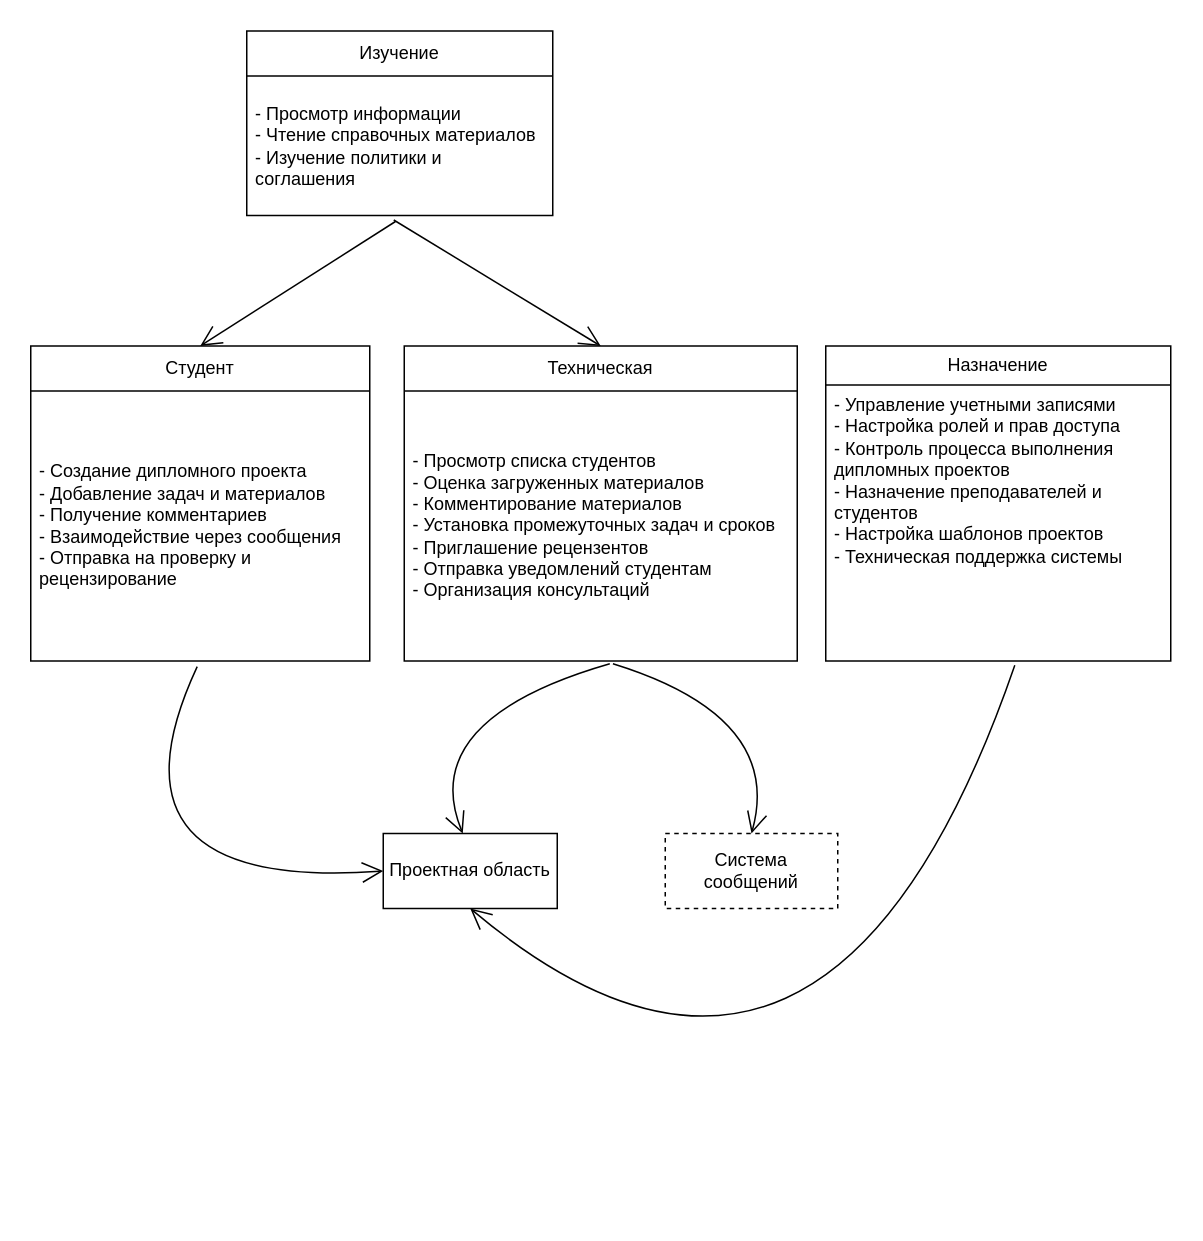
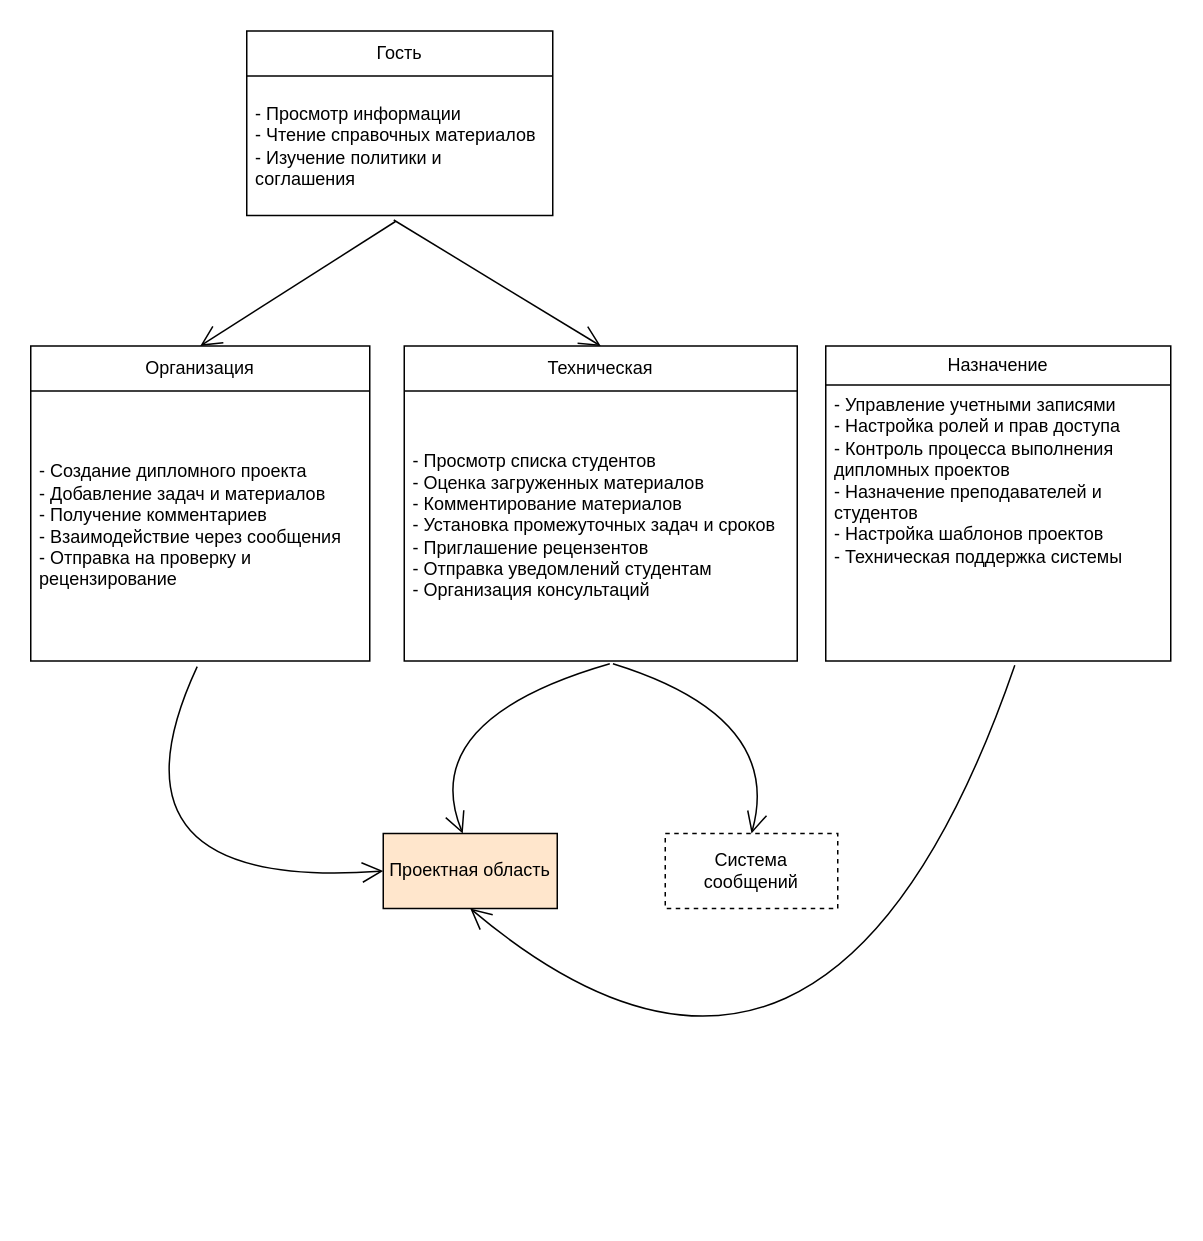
  <mxCell id="0" />
  <mxCell id="1" parent="0" />
- <mxCell id="2" value="Изучение" style="swimlane;fontStyle=0;childLayout=stackLayout;horizontal=1;startSize=30;horizontalStack=0;resizeParent=1;resizeParentMax=0;resizeLast=0;collapsible=1;marginBottom=0;whiteSpace=wrap;html=1;" vertex="1" parent="1"><mxGeometry x="164" y="20" width="204" height="123" as="geometry" /></mxCell>
+ <mxCell id="2" value="Гость" style="swimlane;fontStyle=0;childLayout=stackLayout;horizontal=1;startSize=30;horizontalStack=0;resizeParent=1;resizeParentMax=0;resizeLast=0;collapsible=1;marginBottom=0;whiteSpace=wrap;html=1;" vertex="1" parent="1"><mxGeometry x="164" y="20" width="204" height="123" as="geometry" /></mxCell>
  <mxCell id="3" value="- Просмотр информации&lt;br&gt;- Чтение справочных материалов&lt;div&gt;- Изучение политики и соглашения&lt;br&gt;&lt;/div&gt;" style="text;strokeColor=none;fillColor=none;align=left;verticalAlign=middle;spacingLeft=4;spacingRight=4;overflow=hidden;points=[[0,0.5],[1,0.5]];portConstraint=eastwest;rotatable=0;whiteSpace=wrap;html=1;" vertex="1" parent="2"><mxGeometry y="30" width="204" height="93" as="geometry" /></mxCell>
  <mxCell id="4" value="Техническая" style="swimlane;fontStyle=0;childLayout=stackLayout;horizontal=1;startSize=30;horizontalStack=0;resizeParent=1;resizeParentMax=0;resizeLast=0;collapsible=1;marginBottom=0;whiteSpace=wrap;html=1;" vertex="1" parent="1"><mxGeometry x="269" y="230" width="262" height="210" as="geometry" /></mxCell>
  <mxCell id="5" value="- Просмотр списка студентов&lt;br&gt;- Оценка загруженных материалов&lt;br&gt;- Комментирование материалов&lt;br&gt;- Установка промежуточных задач и сроков&lt;br&gt;- Приглашение рецензентов&lt;br&gt;- Отправка уведомлений студентам&lt;br&gt;- Организация консультаций" style="text;strokeColor=none;fillColor=none;align=left;verticalAlign=middle;spacingLeft=4;spacingRight=4;overflow=hidden;points=[[0,0.5],[1,0.5]];portConstraint=eastwest;rotatable=0;whiteSpace=wrap;html=1;" vertex="1" parent="4"><mxGeometry y="30" width="262" height="180" as="geometry" /></mxCell>
- <mxCell id="6" value="Студент" style="swimlane;fontStyle=0;childLayout=stackLayout;horizontal=1;startSize=30;horizontalStack=0;resizeParent=1;resizeParentMax=0;resizeLast=0;collapsible=1;marginBottom=0;whiteSpace=wrap;html=1;" vertex="1" parent="1"><mxGeometry x="20" y="230" width="226" height="210" as="geometry" /></mxCell>
+ <mxCell id="6" value="Организация" style="swimlane;fontStyle=0;childLayout=stackLayout;horizontal=1;startSize=30;horizontalStack=0;resizeParent=1;resizeParentMax=0;resizeLast=0;collapsible=1;marginBottom=0;whiteSpace=wrap;html=1;" vertex="1" parent="1"><mxGeometry x="20" y="230" width="226" height="210" as="geometry" /></mxCell>
  <mxCell id="7" value="- Создание дипломного проекта&lt;br&gt;- Добавление задач и материалов&lt;br&gt;- Получение комментариев&lt;br&gt;- Взаимодействие через сообщения&lt;br&gt;- Отправка на проверку и рецензирование" style="text;strokeColor=none;fillColor=none;align=left;verticalAlign=middle;spacingLeft=4;spacingRight=4;overflow=hidden;points=[[0,0.5],[1,0.5]];portConstraint=eastwest;rotatable=0;whiteSpace=wrap;html=1;" vertex="1" parent="6"><mxGeometry y="30" width="226" height="180" as="geometry" /></mxCell>
  <mxCell id="8" value="" style="endArrow=open;endFill=1;endSize=12;html=1;rounded=0;fontSize=12;curved=1;exitX=0.486;exitY=1.043;exitDx=0;exitDy=0;exitPerimeter=0;entryX=0.5;entryY=0;entryDx=0;entryDy=0;" edge="1" parent="1" source="3" target="6"><mxGeometry width="160" relative="1" as="geometry"><mxPoint x="160" y="200" as="sourcePoint" /><mxPoint x="320" y="200" as="targetPoint" /></mxGeometry></mxCell>
  <mxCell id="9" value="" style="endArrow=open;endFill=1;endSize=12;html=1;rounded=0;fontSize=12;curved=1;entryX=0.5;entryY=0;entryDx=0;entryDy=0;" edge="1" parent="1" target="4"><mxGeometry width="160" relative="1" as="geometry"><mxPoint x="262" y="146" as="sourcePoint" /><mxPoint x="422" y="146" as="targetPoint" /></mxGeometry></mxCell>
  <mxCell id="10" value="Назначение" style="swimlane;fontStyle=0;childLayout=stackLayout;horizontal=1;startSize=26;fillColor=none;horizontalStack=0;resizeParent=1;resizeParentMax=0;resizeLast=0;collapsible=1;marginBottom=0;whiteSpace=wrap;html=1;" vertex="1" parent="1"><mxGeometry x="550" y="230" width="230" height="210" as="geometry" /></mxCell>
  <mxCell id="11" value="- Управление учетными записями&lt;br&gt;- Настройка ролей и прав доступа&lt;br&gt;- Контроль процесса выполнения дипломных проектов&lt;br&gt;- Назначение преподавателей и студентов&lt;br&gt;- Настройка шаблонов проектов&lt;br&gt;- Техническая поддержка системы" style="text;strokeColor=none;fillColor=none;align=left;verticalAlign=top;spacingLeft=4;spacingRight=4;overflow=hidden;rotatable=0;points=[[0,0.5],[1,0.5]];portConstraint=eastwest;whiteSpace=wrap;html=1;" vertex="1" parent="10"><mxGeometry y="26" width="230" height="184" as="geometry" /></mxCell>
- <mxCell id="12" value="Проектная область" style="html=1;whiteSpace=wrap;" vertex="1" parent="1"><mxGeometry x="255" y="555" width="116" height="50" as="geometry" /></mxCell>
+ <mxCell id="12" value="Проектная область" style="html=1;whiteSpace=wrap;fillColor=#ffe6cc;" vertex="1" parent="1"><mxGeometry x="255" y="555" width="116" height="50" as="geometry" /></mxCell>
  <mxCell id="13" value="Система сообщений" style="html=1;whiteSpace=wrap;dashed=1;" vertex="1" parent="1"><mxGeometry x="443" y="555" width="115" height="50" as="geometry" /></mxCell>
  <mxCell id="14" value="" style="endArrow=open;endFill=1;endSize=12;html=1;rounded=0;fontSize=12;curved=1;exitX=0.491;exitY=1.021;exitDx=0;exitDy=0;exitPerimeter=0;entryX=0;entryY=0.5;entryDx=0;entryDy=0;" edge="1" parent="1" source="7" target="12"><mxGeometry width="160" relative="1" as="geometry"><mxPoint x="200" y="499" as="sourcePoint" /><mxPoint x="308" y="552" as="targetPoint" /><Array as="points"><mxPoint x="61" y="594" /></Array></mxGeometry></mxCell>
  <mxCell id="15" value="" style="endArrow=open;endFill=1;endSize=12;html=1;rounded=0;fontSize=12;curved=1;exitX=0.523;exitY=1.01;exitDx=0;exitDy=0;exitPerimeter=0;" edge="1" parent="1" source="5"><mxGeometry width="160" relative="1" as="geometry"><mxPoint x="283" y="167" as="sourcePoint" /><mxPoint x="308" y="555" as="targetPoint" /><Array as="points"><mxPoint x="277" y="479" /></Array></mxGeometry></mxCell>
  <mxCell id="16" value="" style="endArrow=open;endFill=1;endSize=12;html=1;rounded=0;fontSize=12;curved=1;exitX=0.531;exitY=1.01;exitDx=0;exitDy=0;exitPerimeter=0;entryX=0.5;entryY=0;entryDx=0;entryDy=0;" edge="1" parent="1" source="5" target="13"><mxGeometry width="160" relative="1" as="geometry"><mxPoint x="293" y="177" as="sourcePoint" /><mxPoint x="163" y="260" as="targetPoint" /><Array as="points"><mxPoint x="522" y="477" /></Array></mxGeometry></mxCell>
  <mxCell id="17" value="" style="endArrow=open;endFill=1;endSize=12;html=1;rounded=0;fontSize=12;curved=1;exitX=0.548;exitY=1.015;exitDx=0;exitDy=0;exitPerimeter=0;entryX=0.5;entryY=1;entryDx=0;entryDy=0;" edge="1" parent="1" source="11" target="12"><mxGeometry width="160" relative="1" as="geometry"><mxPoint x="303" y="187" as="sourcePoint" /><mxPoint x="173" y="270" as="targetPoint" /><Array as="points"><mxPoint x="551" y="805" /></Array></mxGeometry></mxCell>
